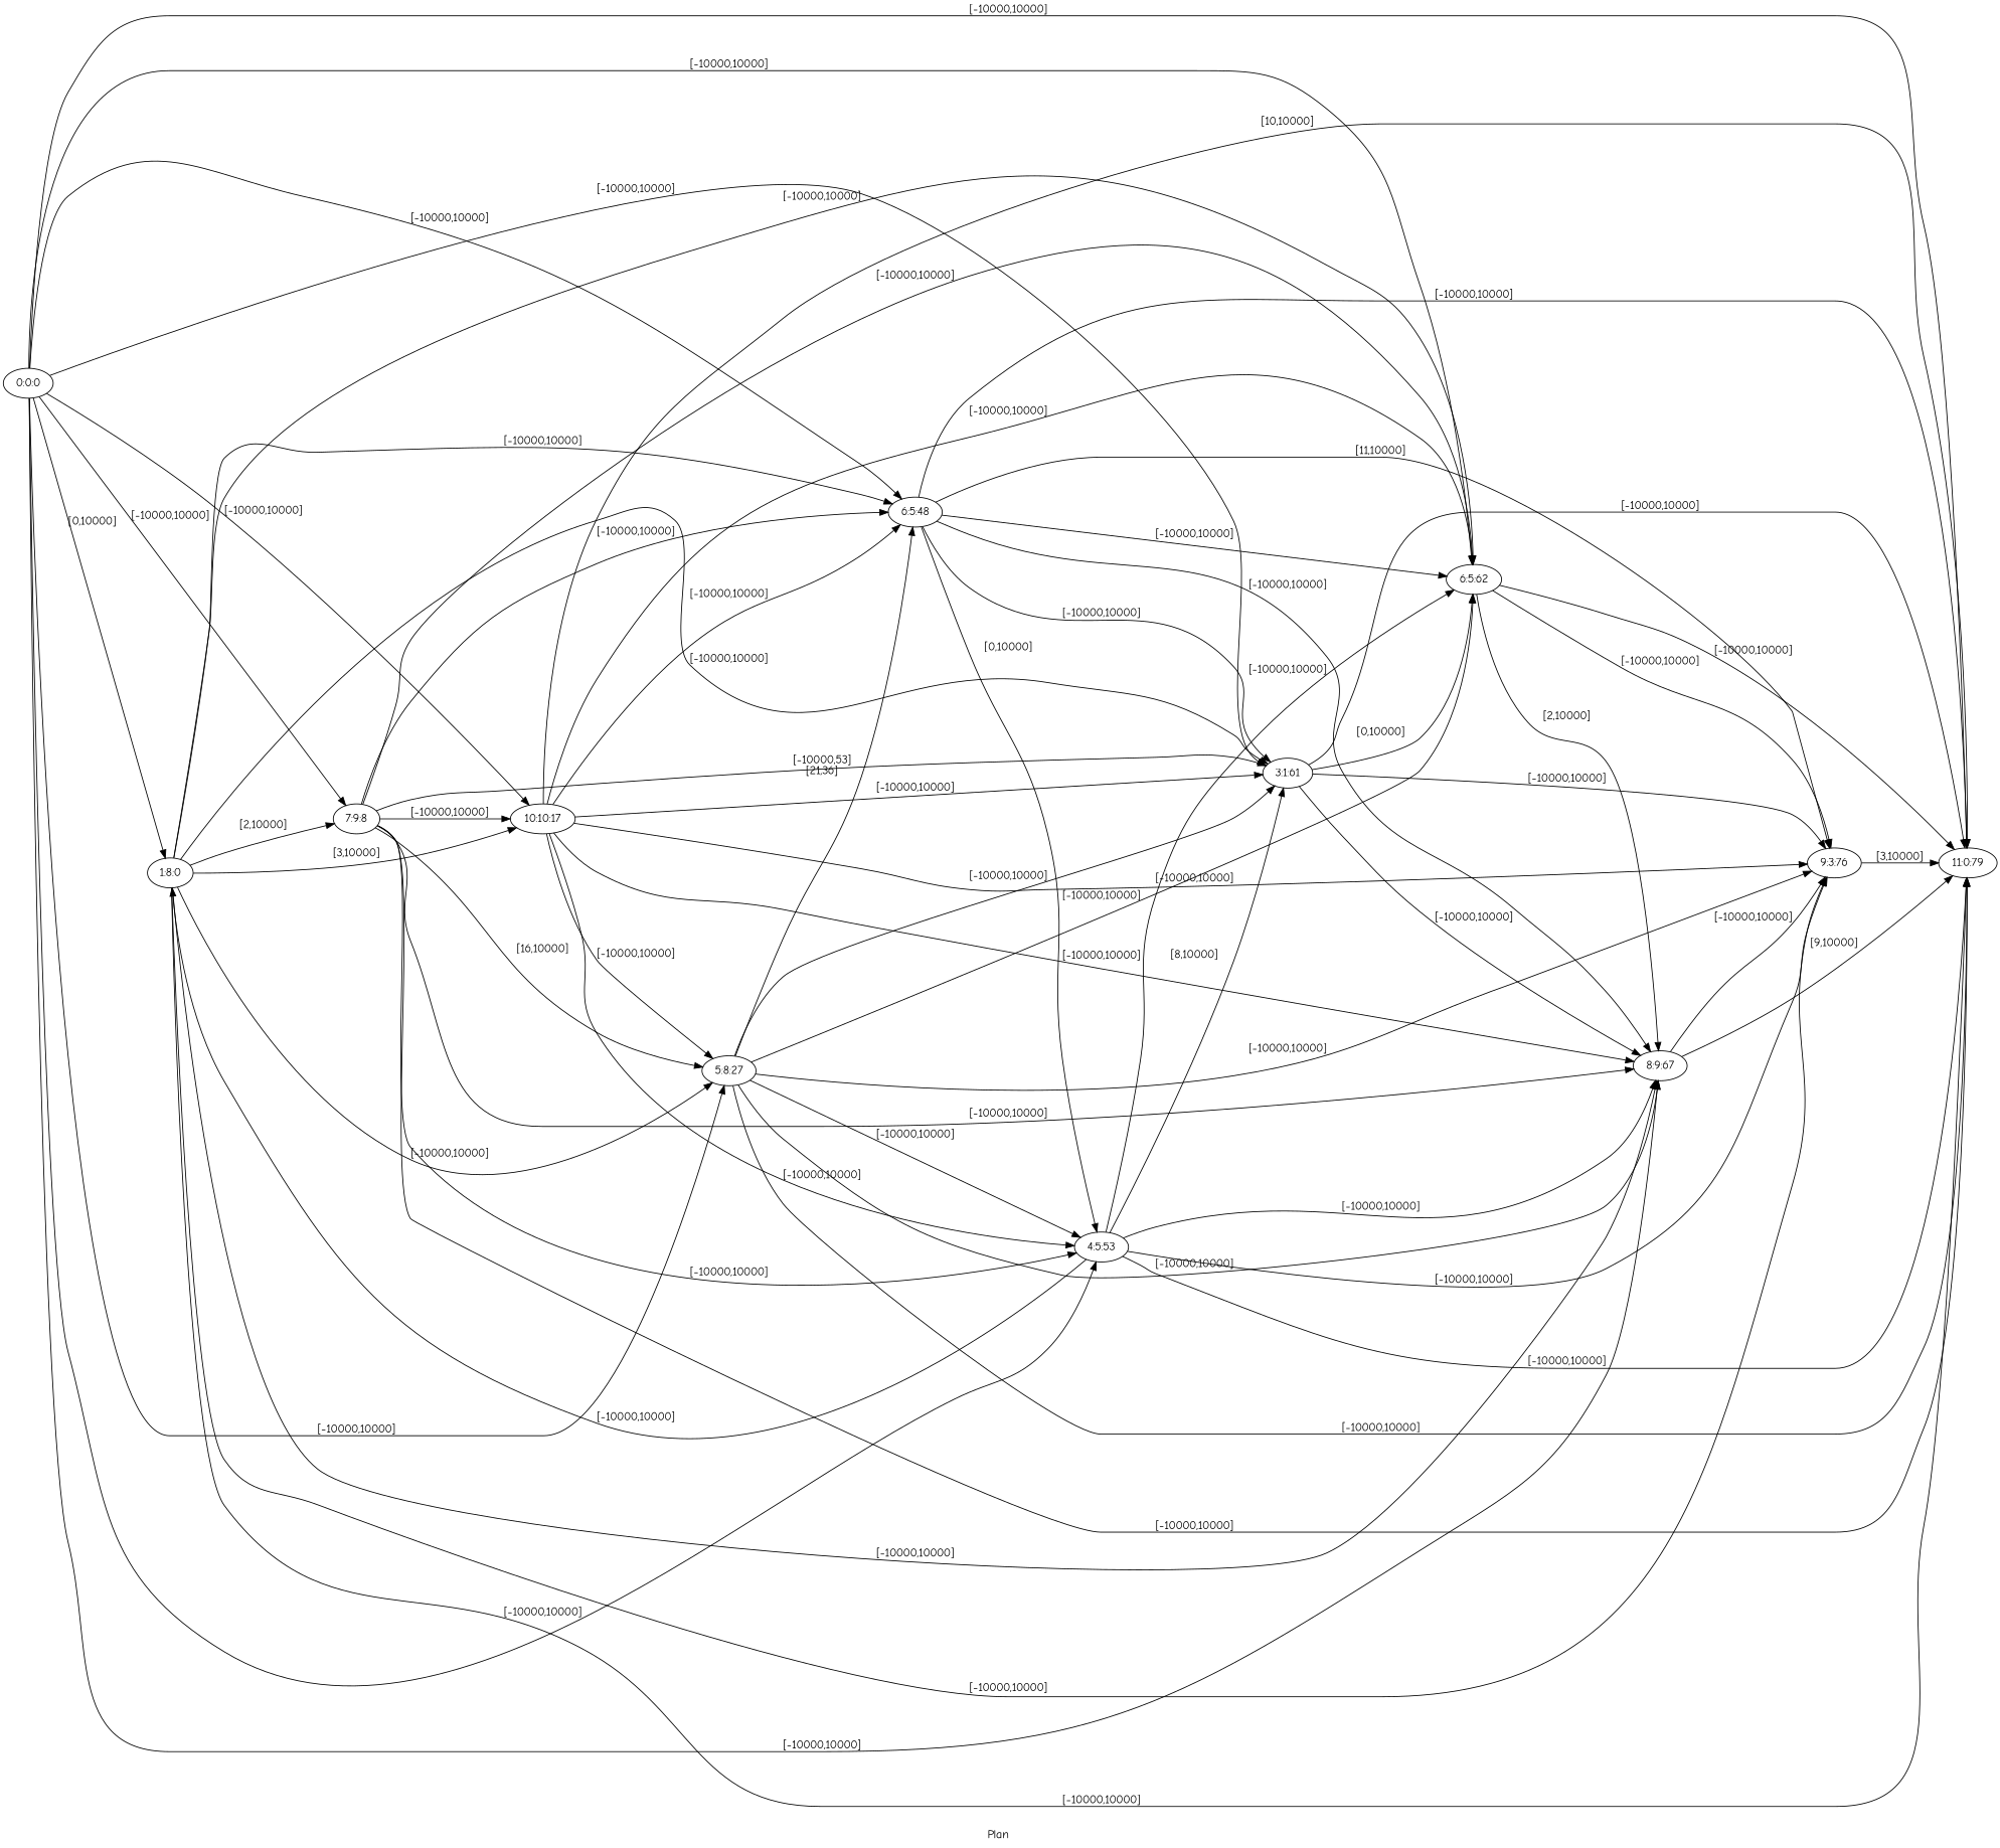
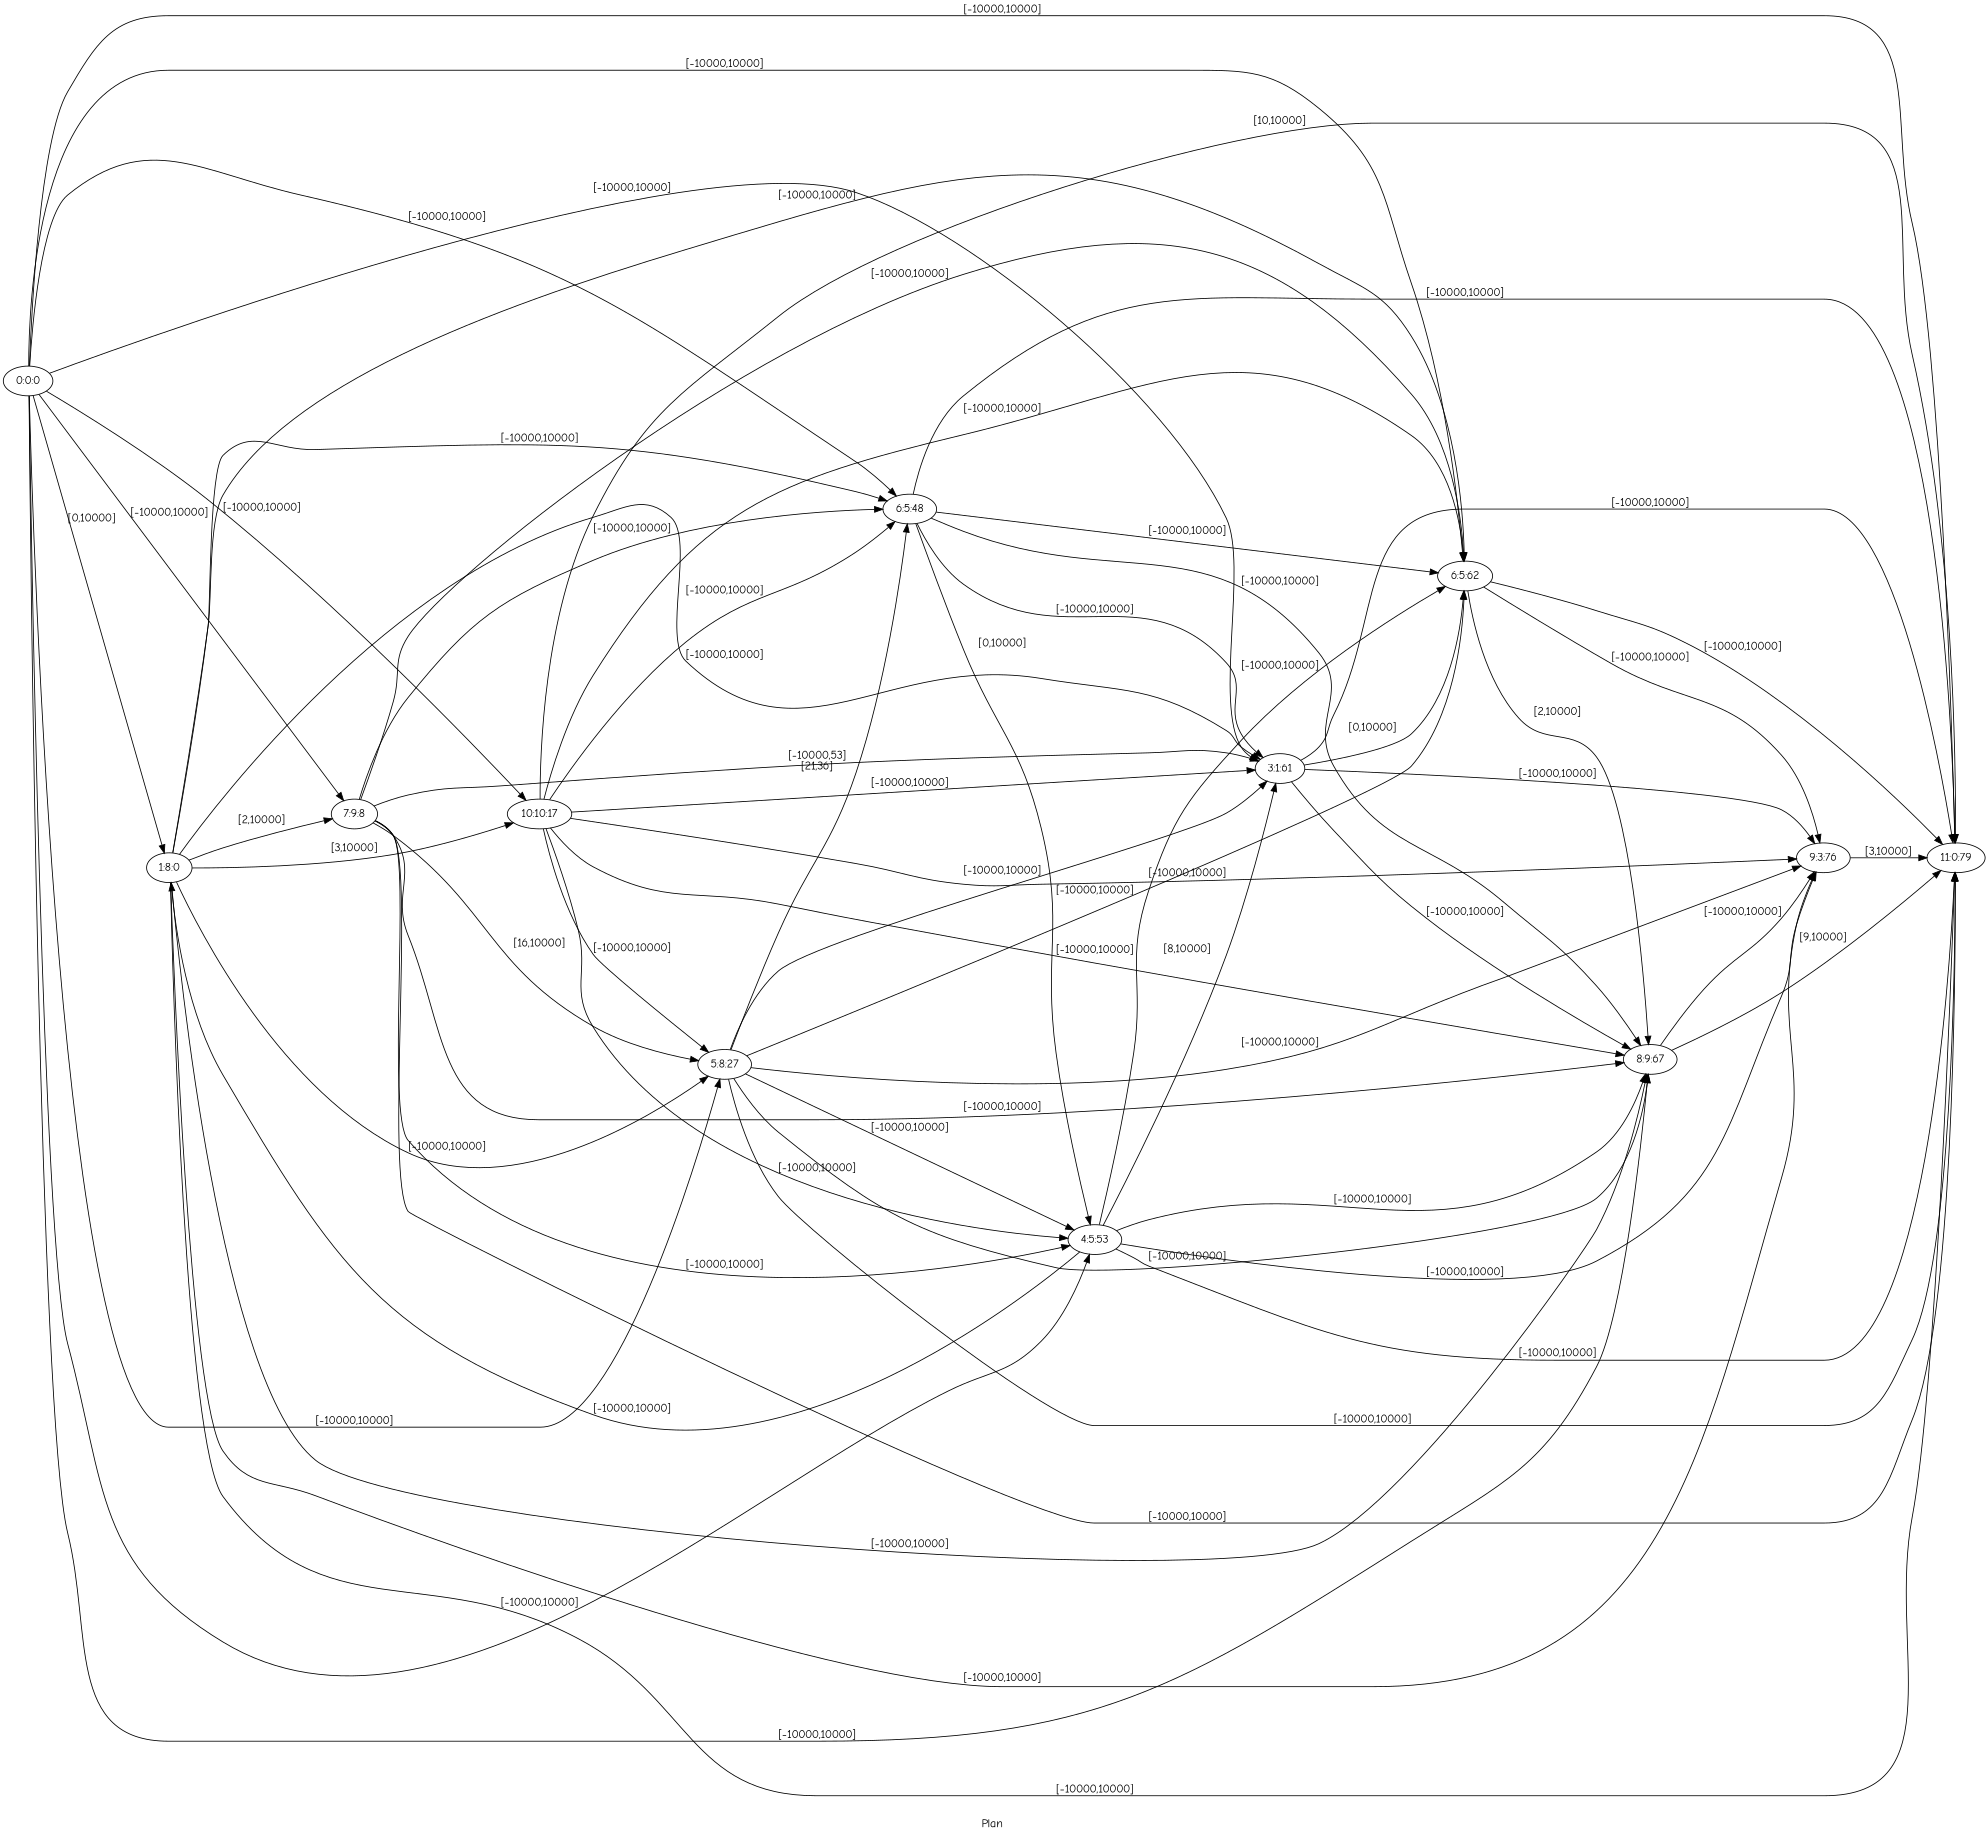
  digraph {
    fldt=0.360258
    fontname="Comic Neue"
    label="Plan "
    nodesep=.45
    rankdir=LR
    node [fontname="Comic Neue"]
    edge [fontname="Comic Neue"]
    "0:0:0"
    "1:8:0"
    n3 [label="6:5:48"]
    "3:1:61"
    "4:5:53"
    "5:8:27"
    "6:5:62"
    "7:9:8"
    "8:9:67"
    "10:10:17"
    "11:0:79"
    "9:3:76"
    "0:0:0" -> "1:8:0" [label="[0,10000]"]
    "0:0:0" -> n3 [label="[-10000,10000]"]
    "0:0:0" -> "3:1:61" [label="[-10000,10000]"]
    "0:0:0" -> "4:5:53" [label="[-10000,10000]"]
    "0:0:0" -> "5:8:27" [label="[-10000,10000]"]
    "0:0:0" -> "6:5:62" [label="[-10000,10000]"]
    "0:0:0" -> "7:9:8" [label="[-10000,10000]"]
    "0:0:0" -> "8:9:67" [label="[-10000,10000]"]
    "0:0:0" -> "10:10:17" [label="[-10000,10000]"]
    "0:0:0" -> "11:0:79" [label="[-10000,10000]"]
    "1:8:0" -> n3 [label="[-10000,10000]"]
    "1:8:0" -> "3:1:61" [label="[-10000,10000]"]
    "1:8:0" -> "5:8:27" [label="[-10000,10000]"]
    "1:8:0" -> "6:5:62" [label="[-10000,10000]"]
    "1:8:0" -> "7:9:8" [label="[2,10000]"]
    "1:8:0" -> "8:9:67" [label="[-10000,10000]"]
    "1:8:0" -> "10:10:17" [label="[3,10000]"]
    "1:8:0" -> "11:0:79" [label="[-10000,10000]"]
    "1:8:0" -> "9:3:76" [label="[-10000,10000]"]
    n3 -> "3:1:61" [label="[-10000,10000]"]
    n3 -> "4:5:53" [label="[0,10000]"]
    n3 -> "6:5:62" [label="[-10000,10000]"]
    n3 -> "8:9:67" [label="[-10000,10000]"]
    n3 -> "11:0:79" [label="[-10000,10000]"]
-   n3 -> "9:3:76" [label="[11,10000]"]
    "3:1:61" -> "6:5:62" [label="[0,10000]"]
    "3:1:61" -> "8:9:67" [label="[-10000,10000]"]
    "3:1:61" -> "11:0:79" [label="[-10000,10000]"]
    "3:1:61" -> "9:3:76" [label="[-10000,10000]"]
    "4:5:53" -> "1:8:0" [label="[-10000,10000]"]
    "4:5:53" -> "3:1:61" [label="[8,10000]"]
    "4:5:53" -> "6:5:62" [label="[-10000,10000]"]
    "4:5:53" -> "8:9:67" [label="[-10000,10000]"]
    "4:5:53" -> "11:0:79" [label="[-10000,10000]"]
    "4:5:53" -> "9:3:76" [label="[-10000,10000]"]
    "5:8:27" -> n3 [label="[21,36]"]
    "5:8:27" -> "3:1:61" [label="[-10000,10000]"]
    "5:8:27" -> "4:5:53" [label="[-10000,10000]"]
    "5:8:27" -> "6:5:62" [label="[-10000,10000]"]
    "5:8:27" -> "8:9:67" [label="[-10000,10000]"]
    "5:8:27" -> "11:0:79" [label="[-10000,10000]"]
    "5:8:27" -> "9:3:76" [label="[-10000,10000]"]
    "6:5:62" -> "8:9:67" [label="[2,10000]"]
    "6:5:62" -> "11:0:79" [label="[-10000,10000]"]
    "6:5:62" -> "9:3:76" [label="[-10000,10000]"]
    "7:9:8" -> n3 [label="[-10000,10000]"]
    "7:9:8" -> "3:1:61" [label="[-10000,53]"]
    "7:9:8" -> "4:5:53" [label="[-10000,10000]"]
    "7:9:8" -> "5:8:27" [label="[16,10000]"]
    "7:9:8" -> "6:5:62" [label="[-10000,10000]"]
    "7:9:8" -> "8:9:67" [label="[-10000,10000]"]
-   "7:9:8" -> "10:10:17" [label="[-10000,10000]"]
    "7:9:8" -> "11:0:79" [label="[-10000,10000]"]
    "8:9:67" -> "11:0:79" [label="[9,10000]"]
    "8:9:67" -> "9:3:76" [label="[-10000,10000]"]
    "10:10:17" -> n3 [label="[-10000,10000]"]
    "10:10:17" -> "3:1:61" [label="[-10000,10000]"]
    "10:10:17" -> "4:5:53" [label="[-10000,10000]"]
    "10:10:17" -> "5:8:27" [label="[-10000,10000]"]
    "10:10:17" -> "6:5:62" [label="[-10000,10000]"]
    "10:10:17" -> "8:9:67" [label="[-10000,10000]"]
    "10:10:17" -> "11:0:79" [label="[10,10000]"]
    "10:10:17" -> "9:3:76" [label="[-10000,10000]"]
    "9:3:76" -> "11:0:79" [label="[3,10000]"]
  }
